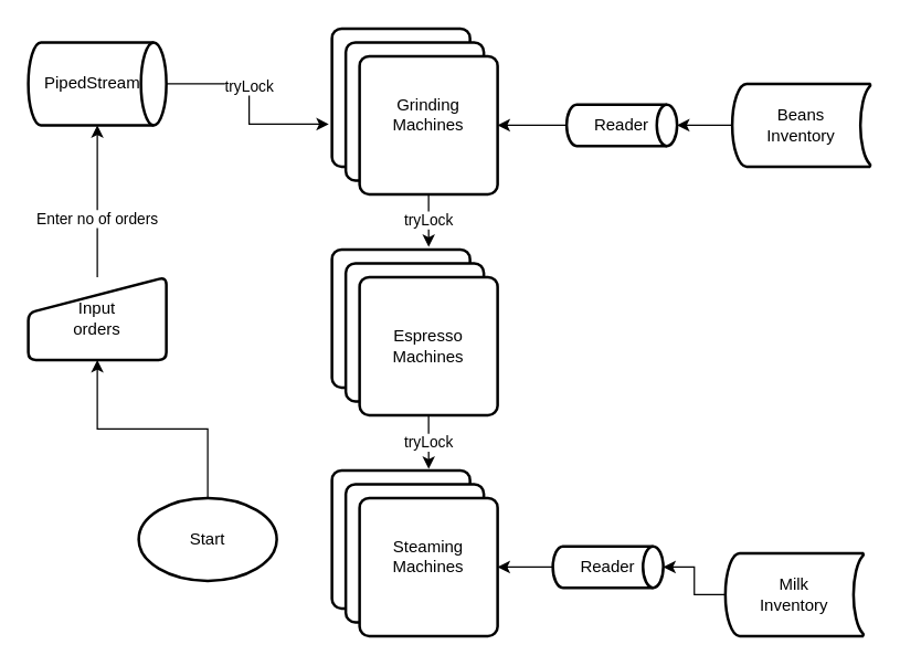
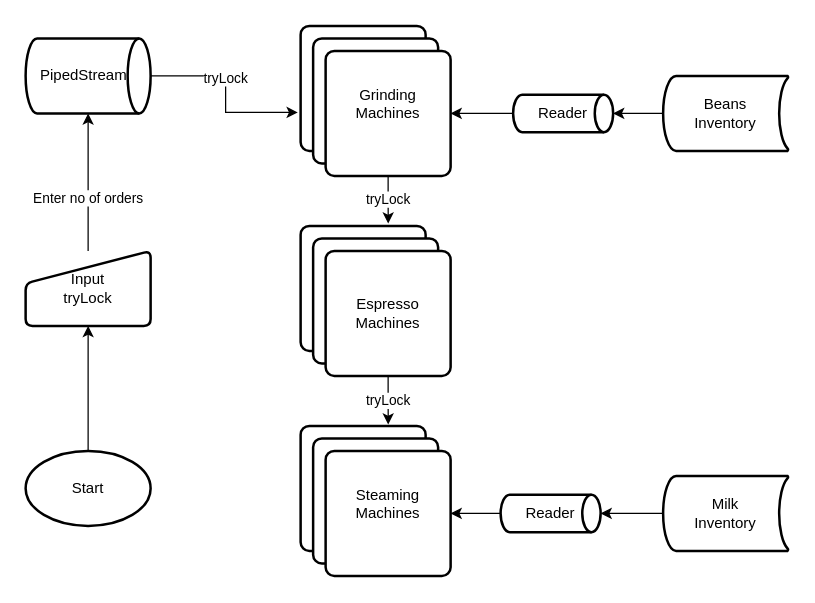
  <mxCell id="0" />
  <mxCell id="1" parent="0" />
  <mxCell id="2" value="&lt;div&gt;&lt;br&gt;&lt;/div&gt;" style="rounded=1;whiteSpace=wrap;html=1;absoluteArcSize=1;arcSize=14;strokeWidth=2;" vertex="1" parent="1"><mxGeometry x="240" y="20" width="100" height="100" as="geometry" /></mxCell>
  <mxCell id="3" value="" style="rounded=1;whiteSpace=wrap;html=1;absoluteArcSize=1;arcSize=14;strokeWidth=2;" vertex="1" parent="1"><mxGeometry x="240" y="180" width="100" height="100" as="geometry" /></mxCell>
  <mxCell id="4" value="" style="rounded=1;whiteSpace=wrap;html=1;absoluteArcSize=1;arcSize=14;strokeWidth=2;" vertex="1" parent="1"><mxGeometry x="240" y="340" width="100" height="100" as="geometry" /></mxCell>
  <mxCell id="5" value="" style="edgeStyle=orthogonalEdgeStyle;rounded=0;orthogonalLoop=1;jettySize=auto;html=1;" edge="1" parent="1" source="6" target="18"><mxGeometry relative="1" as="geometry" /></mxCell>
- <mxCell id="6" value="Start" style="strokeWidth=2;html=1;shape=mxgraph.flowchart.start_1;whiteSpace=wrap;" vertex="1" parent="1"><mxGeometry x="100" y="360" width="100" height="60" as="geometry" /></mxCell>
+ <mxCell id="6" value="Start" style="strokeWidth=2;html=1;shape=mxgraph.flowchart.start_1;whiteSpace=wrap;" vertex="1" parent="1"><mxGeometry x="20" y="360" width="100" height="60" as="geometry" /></mxCell>
  <mxCell id="7" style="edgeStyle=orthogonalEdgeStyle;rounded=0;orthogonalLoop=1;jettySize=auto;html=1;entryX=-0.023;entryY=0.692;entryDx=0;entryDy=0;entryPerimeter=0;" edge="1" parent="1" source="9" target="2"><mxGeometry relative="1" as="geometry" /></mxCell>
  <mxCell id="8" value="tryLock" style="edgeLabel;html=1;align=center;verticalAlign=middle;resizable=0;points=[];" vertex="1" connectable="0" parent="7"><mxGeometry x="-0.166" y="-1" relative="1" as="geometry"><mxPoint as="offset" /></mxGeometry></mxCell>
  <mxCell id="9" value="PipedStream&amp;nbsp;&amp;nbsp; " style="strokeWidth=2;html=1;shape=mxgraph.flowchart.direct_data;whiteSpace=wrap;" vertex="1" parent="1"><mxGeometry x="20" y="30" width="100" height="60" as="geometry" /></mxCell>
  <mxCell id="10" style="edgeStyle=orthogonalEdgeStyle;rounded=0;orthogonalLoop=1;jettySize=auto;html=1;entryX=1;entryY=0.5;entryDx=0;entryDy=0;entryPerimeter=0;" edge="1" parent="1" source="11" target="28"><mxGeometry relative="1" as="geometry" /></mxCell>
  <mxCell id="11" value="&lt;div&gt;Beans&lt;/div&gt;&lt;div&gt;Inventory&lt;/div&gt;" style="strokeWidth=2;html=1;shape=mxgraph.flowchart.stored_data;whiteSpace=wrap;" vertex="1" parent="1"><mxGeometry x="530" y="60" width="100" height="60" as="geometry" /></mxCell>
  <mxCell id="12" value="" style="edgeStyle=orthogonalEdgeStyle;rounded=0;orthogonalLoop=1;jettySize=auto;html=1;" edge="1" parent="1" source="13" target="15"><mxGeometry relative="1" as="geometry" /></mxCell>
- <mxCell id="13" value="&lt;div&gt;Milk&lt;/div&gt;&lt;div&gt;Inventory&lt;/div&gt;" style="strokeWidth=2;html=1;shape=mxgraph.flowchart.stored_data;whiteSpace=wrap;" vertex="1" parent="1"><mxGeometry x="525" y="400" width="100" height="60" as="geometry" /></mxCell>
+ <mxCell id="13" value="&lt;div&gt;Milk&lt;/div&gt;&lt;div&gt;Inventory&lt;/div&gt;" style="strokeWidth=2;html=1;shape=mxgraph.flowchart.stored_data;whiteSpace=wrap;" vertex="1" parent="1"><mxGeometry x="530" y="380" width="100" height="60" as="geometry" /></mxCell>
  <mxCell id="14" style="edgeStyle=orthogonalEdgeStyle;rounded=0;orthogonalLoop=1;jettySize=auto;html=1;entryX=1;entryY=0.5;entryDx=0;entryDy=0;" edge="1" parent="1" source="15" target="26"><mxGeometry relative="1" as="geometry" /></mxCell>
  <mxCell id="15" value="Reader" style="strokeWidth=2;html=1;shape=mxgraph.flowchart.direct_data;whiteSpace=wrap;" vertex="1" parent="1"><mxGeometry x="400" y="395" width="80" height="30" as="geometry" /></mxCell>
  <mxCell id="16" value="" style="edgeStyle=orthogonalEdgeStyle;rounded=0;orthogonalLoop=1;jettySize=auto;html=1;" edge="1" parent="1" source="18" target="9"><mxGeometry relative="1" as="geometry" /></mxCell>
  <mxCell id="17" value="Enter no of orders" style="edgeLabel;html=1;align=center;verticalAlign=middle;resizable=0;points=[];" vertex="1" connectable="0" parent="16"><mxGeometry x="-0.213" y="1" relative="1" as="geometry"><mxPoint as="offset" /></mxGeometry></mxCell>
- <mxCell id="18" value="&lt;div&gt;Input&lt;/div&gt;&lt;div&gt;orders&lt;/div&gt;" style="html=1;strokeWidth=2;shape=manualInput;whiteSpace=wrap;rounded=1;size=26;arcSize=11;" vertex="1" parent="1"><mxGeometry x="20" y="200" width="100" height="60" as="geometry" /></mxCell>
+ <mxCell id="18" value="&lt;div&gt;Input&lt;/div&gt;&lt;div&gt;tryLock&lt;/div&gt;" style="html=1;strokeWidth=2;shape=manualInput;whiteSpace=wrap;rounded=1;size=26;arcSize=11;" vertex="1" parent="1"><mxGeometry x="20" y="200" width="100" height="60" as="geometry" /></mxCell>
  <mxCell id="19" value="&lt;div&gt;&lt;br&gt;&lt;/div&gt;" style="rounded=1;whiteSpace=wrap;html=1;absoluteArcSize=1;arcSize=14;strokeWidth=2;" vertex="1" parent="1"><mxGeometry x="250" y="30" width="100" height="100" as="geometry" /></mxCell>
  <mxCell id="20" value="&lt;div&gt;tryLock&lt;/div&gt;" style="edgeStyle=orthogonalEdgeStyle;rounded=0;orthogonalLoop=1;jettySize=auto;html=1;entryX=0.701;entryY=-0.018;entryDx=0;entryDy=0;entryPerimeter=0;" edge="1" parent="1" source="21" target="3"><mxGeometry relative="1" as="geometry" /></mxCell>
  <mxCell id="21" value="&lt;div&gt;Grinding Machines&lt;/div&gt;&lt;div&gt;&lt;br&gt;&lt;/div&gt;" style="rounded=1;whiteSpace=wrap;html=1;absoluteArcSize=1;arcSize=14;strokeWidth=2;" vertex="1" parent="1"><mxGeometry x="260" y="40" width="100" height="100" as="geometry" /></mxCell>
  <mxCell id="22" value="" style="rounded=1;whiteSpace=wrap;html=1;absoluteArcSize=1;arcSize=14;strokeWidth=2;" vertex="1" parent="1"><mxGeometry x="250" y="190" width="100" height="100" as="geometry" /></mxCell>
  <mxCell id="23" value="tryLock" style="edgeStyle=orthogonalEdgeStyle;rounded=0;orthogonalLoop=1;jettySize=auto;html=1;entryX=0.701;entryY=-0.011;entryDx=0;entryDy=0;entryPerimeter=0;" edge="1" parent="1" source="24" target="4"><mxGeometry relative="1" as="geometry" /></mxCell>
  <mxCell id="24" value="Espresso Machines" style="rounded=1;whiteSpace=wrap;html=1;absoluteArcSize=1;arcSize=14;strokeWidth=2;" vertex="1" parent="1"><mxGeometry x="260" y="200" width="100" height="100" as="geometry" /></mxCell>
  <mxCell id="25" value="" style="rounded=1;whiteSpace=wrap;html=1;absoluteArcSize=1;arcSize=14;strokeWidth=2;" vertex="1" parent="1"><mxGeometry x="250" y="350" width="100" height="100" as="geometry" /></mxCell>
  <mxCell id="26" value="&lt;div&gt;Steaming Machines&lt;/div&gt;&lt;div&gt;&lt;br&gt;&lt;/div&gt;" style="rounded=1;whiteSpace=wrap;html=1;absoluteArcSize=1;arcSize=14;strokeWidth=2;" vertex="1" parent="1"><mxGeometry x="260" y="360" width="100" height="100" as="geometry" /></mxCell>
  <mxCell id="27" value="" style="edgeStyle=orthogonalEdgeStyle;rounded=0;orthogonalLoop=1;jettySize=auto;html=1;" edge="1" parent="1" source="28" target="21"><mxGeometry relative="1" as="geometry"><Array as="points"><mxPoint x="380" y="90" /><mxPoint x="380" y="90" /></Array></mxGeometry></mxCell>
  <mxCell id="28" value="Reader" style="strokeWidth=2;html=1;shape=mxgraph.flowchart.direct_data;whiteSpace=wrap;" vertex="1" parent="1"><mxGeometry x="410" y="75" width="80" height="30" as="geometry" /></mxCell>
